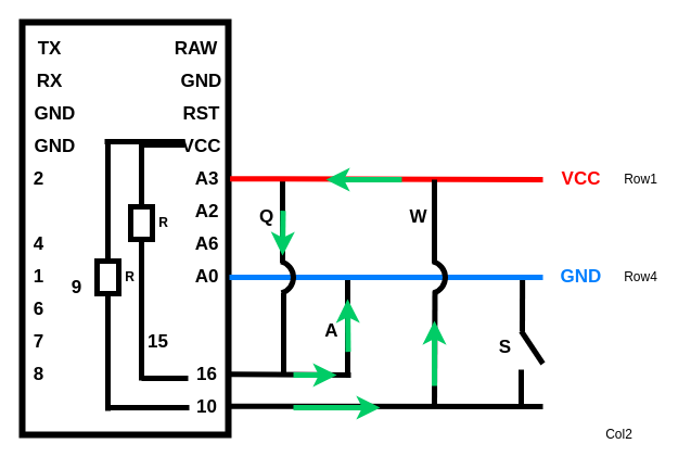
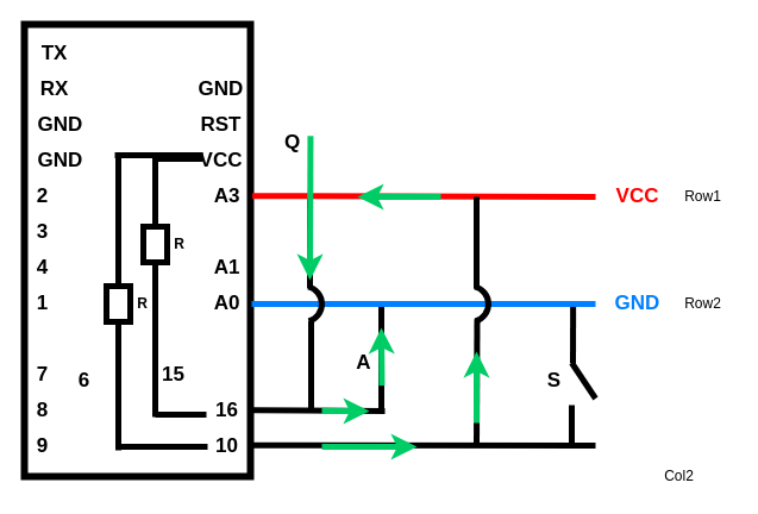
  <mxCell id="0" />
  <mxCell id="1" parent="0" />
  <mxCell id="2" value="" style="rounded=0;whiteSpace=wrap;html=1;strokeWidth=6;fontStyle=1;fontSize=17;" vertex="1" parent="1"><mxGeometry x="20" y="20" width="190" height="380" as="geometry" /></mxCell>
  <mxCell id="3" value="10&lt;br style=&quot;font-size: 17px;&quot;&gt;" style="text;html=1;align=center;verticalAlign=middle;resizable=0;points=[];autosize=1;fontStyle=1;fontSize=17;" vertex="1" parent="1"><mxGeometry x="175" y="360" width="30" height="30" as="geometry" /></mxCell>
  <mxCell id="4" value="16" style="text;html=1;align=center;verticalAlign=middle;resizable=0;points=[];autosize=1;fontStyle=1;fontSize=17;" vertex="1" parent="1"><mxGeometry x="175" y="330" width="30" height="30" as="geometry" /></mxCell>
  <mxCell id="5" value="15" style="text;html=1;align=center;verticalAlign=middle;resizable=0;points=[];autosize=1;fontStyle=1;fontSize=17;" vertex="1" parent="1"><mxGeometry x="130" y="300" width="30" height="30" as="geometry" /></mxCell>
  <mxCell id="6" value="A0" style="text;html=1;align=center;verticalAlign=middle;resizable=0;points=[];autosize=1;fontStyle=1;fontSize=17;" vertex="1" parent="1"><mxGeometry x="170" y="240" width="40" height="30" as="geometry" /></mxCell>
- <mxCell id="7" value="A6" style="text;html=1;align=center;verticalAlign=middle;resizable=0;points=[];autosize=1;fontStyle=1;fontSize=17;" vertex="1" parent="1"><mxGeometry x="170" y="210" width="40" height="30" as="geometry" /></mxCell>
- <mxCell id="8" value="A2" style="text;html=1;align=center;verticalAlign=middle;resizable=0;points=[];autosize=1;fontStyle=1;fontSize=17;" vertex="1" parent="1"><mxGeometry x="170" y="180" width="40" height="30" as="geometry" /></mxCell>
+ <mxCell id="7" value="A1" style="text;html=1;align=center;verticalAlign=middle;resizable=0;points=[];autosize=1;fontStyle=1;fontSize=17;" vertex="1" parent="1"><mxGeometry x="170" y="210" width="40" height="30" as="geometry" /></mxCell>
  <mxCell id="9" value="A3" style="text;html=1;align=center;verticalAlign=middle;resizable=0;points=[];autosize=1;fontStyle=1;fontSize=17;" vertex="1" parent="1"><mxGeometry x="170" y="150" width="40" height="30" as="geometry" /></mxCell>
  <mxCell id="10" value="VCC" style="text;html=1;align=center;verticalAlign=middle;resizable=0;points=[];autosize=1;fontStyle=1;fontSize=17;" vertex="1" parent="1"><mxGeometry x="160" y="120" width="50" height="30" as="geometry" /></mxCell>
  <mxCell id="11" value="RST" style="text;html=1;align=center;verticalAlign=middle;resizable=0;points=[];autosize=1;fontStyle=1;fontSize=17;" vertex="1" parent="1"><mxGeometry x="160" y="90" width="50" height="30" as="geometry" /></mxCell>
  <mxCell id="12" value="GND" style="text;html=1;align=center;verticalAlign=middle;resizable=0;points=[];autosize=1;fontStyle=1;fontSize=17;" vertex="1" parent="1"><mxGeometry x="160" y="60" width="50" height="30" as="geometry" /></mxCell>
- <mxCell id="13" value="RAW" style="text;html=1;align=center;verticalAlign=middle;resizable=0;points=[];autosize=1;fontStyle=1;fontSize=17;" vertex="1" parent="1"><mxGeometry x="150" y="30" width="60" height="30" as="geometry" /></mxCell>
  <mxCell id="14" value="" style="endArrow=none;html=1;strokeWidth=5;" edge="1" parent="1" source="29"><mxGeometry width="50" height="50" relative="1" as="geometry"><mxPoint x="130" y="229" as="sourcePoint" /><mxPoint x="130" y="131" as="targetPoint" /></mxGeometry></mxCell>
- <mxCell id="15" value="9" style="text;html=1;align=center;verticalAlign=middle;resizable=0;points=[];autosize=1;fontStyle=1;fontSize=17;" vertex="1" parent="1"><mxGeometry x="60" y="250" width="20" height="30" as="geometry" /></mxCell>
+ <mxCell id="15" value="9" style="text;html=1;align=center;verticalAlign=middle;resizable=0;points=[];autosize=1;fontStyle=1;fontSize=17;" vertex="1" parent="1"><mxGeometry x="25" y="360" width="20" height="30" as="geometry" /></mxCell>
  <mxCell id="16" value="8" style="text;html=1;align=center;verticalAlign=middle;resizable=0;points=[];autosize=1;fontStyle=1;fontSize=17;" vertex="1" parent="1"><mxGeometry x="25" y="330" width="20" height="30" as="geometry" /></mxCell>
  <mxCell id="17" value="7" style="text;html=1;align=center;verticalAlign=middle;resizable=0;points=[];autosize=1;fontStyle=1;fontSize=17;" vertex="1" parent="1"><mxGeometry x="25" y="300" width="20" height="30" as="geometry" /></mxCell>
- <mxCell id="18" value="6" style="text;html=1;align=center;verticalAlign=middle;resizable=0;points=[];autosize=1;fontStyle=1;fontSize=17;" vertex="1" parent="1"><mxGeometry x="25" y="270" width="20" height="30" as="geometry" /></mxCell>
+ <mxCell id="18" value="6" style="text;html=1;align=center;verticalAlign=middle;resizable=0;points=[];autosize=1;fontStyle=1;fontSize=17;" vertex="1" parent="1"><mxGeometry x="60" y="305" width="20" height="30" as="geometry" /></mxCell>
  <mxCell id="19" value="1" style="text;html=1;align=center;verticalAlign=middle;resizable=0;points=[];autosize=1;fontStyle=1;fontSize=17;" vertex="1" parent="1"><mxGeometry x="25" y="240" width="20" height="30" as="geometry" /></mxCell>
  <mxCell id="20" value="4" style="text;html=1;align=center;verticalAlign=middle;resizable=0;points=[];autosize=1;fontStyle=1;fontSize=17;" vertex="1" parent="1"><mxGeometry x="25" y="210" width="20" height="30" as="geometry" /></mxCell>
+ <mxCell id="21" value="3" style="text;html=1;align=center;verticalAlign=middle;resizable=0;points=[];autosize=1;fontStyle=1;fontSize=17;" vertex="1" parent="1"><mxGeometry x="25" y="180" width="20" height="30" as="geometry" /></mxCell>
  <mxCell id="22" value="2" style="text;html=1;align=center;verticalAlign=middle;resizable=0;points=[];autosize=1;fontStyle=1;fontSize=17;" vertex="1" parent="1"><mxGeometry x="25" y="150" width="20" height="30" as="geometry" /></mxCell>
  <mxCell id="23" value="GND" style="text;html=1;align=center;verticalAlign=middle;resizable=0;points=[];autosize=1;fontStyle=1;fontSize=17;" vertex="1" parent="1"><mxGeometry x="25" y="120" width="50" height="30" as="geometry" /></mxCell>
  <mxCell id="24" value="GND" style="text;html=1;align=center;verticalAlign=middle;resizable=0;points=[];autosize=1;fontStyle=1;fontSize=17;" vertex="1" parent="1"><mxGeometry x="25" y="90" width="50" height="30" as="geometry" /></mxCell>
  <mxCell id="25" value="RX" style="text;html=1;align=center;verticalAlign=middle;resizable=0;points=[];autosize=1;fontStyle=1;fontSize=17;" vertex="1" parent="1"><mxGeometry x="25" y="60" width="40" height="30" as="geometry" /></mxCell>
  <mxCell id="26" value="TX" style="text;html=1;align=center;verticalAlign=middle;resizable=0;points=[];autosize=1;fontStyle=1;fontSize=17;" vertex="1" parent="1"><mxGeometry x="25" y="30" width="40" height="30" as="geometry" /></mxCell>
  <mxCell id="27" value="R" style="text;html=1;align=center;verticalAlign=middle;resizable=0;points=[];autosize=1;strokeWidth=5;fontStyle=1" vertex="1" parent="1"><mxGeometry x="140" y="195" width="20" height="20" as="geometry" /></mxCell>
  <mxCell id="28" value="" style="endArrow=none;html=1;fontSize=17;strokeWidth=5;" edge="1" parent="1"><mxGeometry width="50" height="50" relative="1" as="geometry"><mxPoint x="170" y="133" as="sourcePoint" /><mxPoint x="130" y="133" as="targetPoint" /></mxGeometry></mxCell>
  <mxCell id="29" value="" style="rounded=0;whiteSpace=wrap;html=1;strokeWidth=5;" vertex="1" parent="1"><mxGeometry x="120" y="190" width="20" height="30" as="geometry" /></mxCell>
  <mxCell id="30" value="" style="endArrow=none;html=1;strokeWidth=5;" edge="1" parent="1" source="31"><mxGeometry width="50" height="50" relative="1" as="geometry"><mxPoint x="99" y="229.5" as="sourcePoint" /><mxPoint x="99" y="131.5" as="targetPoint" /></mxGeometry></mxCell>
  <mxCell id="31" value="" style="rounded=0;whiteSpace=wrap;html=1;strokeWidth=5;" vertex="1" parent="1"><mxGeometry x="89" y="240" width="20" height="30" as="geometry" /></mxCell>
  <mxCell id="32" value="" style="endArrow=none;html=1;strokeWidth=5;entryX=0.2;entryY=0.333;entryDx=0;entryDy=0;entryPerimeter=0;" edge="1" parent="1" target="10"><mxGeometry width="50" height="50" relative="1" as="geometry"><mxPoint x="96" y="130" as="sourcePoint" /><mxPoint x="160" y="130" as="targetPoint" /></mxGeometry></mxCell>
  <mxCell id="33" value="" style="endArrow=none;html=1;strokeWidth=5;exitX=1.011;exitY=0.931;exitDx=0;exitDy=0;exitPerimeter=0;" edge="1" parent="1" source="2"><mxGeometry width="50" height="50" relative="1" as="geometry"><mxPoint x="212" y="380" as="sourcePoint" /><mxPoint x="500" y="374" as="targetPoint" /></mxGeometry></mxCell>
  <mxCell id="34" value="" style="endArrow=none;html=1;strokeWidth=5;" edge="1" parent="1"><mxGeometry width="50" height="50" relative="1" as="geometry"><mxPoint x="260" y="241.5" as="sourcePoint" /><mxPoint x="260" y="165" as="targetPoint" /></mxGeometry></mxCell>
  <mxCell id="35" value="" style="endArrow=none;html=1;strokeWidth=5;entryX=0.5;entryY=1;entryDx=0;entryDy=0;" edge="1" parent="1" target="31"><mxGeometry width="50" height="50" relative="1" as="geometry"><mxPoint x="99" y="378" as="sourcePoint" /><mxPoint x="120" y="230" as="targetPoint" /></mxGeometry></mxCell>
  <mxCell id="36" value="" style="endArrow=none;html=1;strokeWidth=5;" edge="1" parent="1"><mxGeometry width="50" height="50" relative="1" as="geometry"><mxPoint x="100" y="375" as="sourcePoint" /><mxPoint x="174" y="375" as="targetPoint" /></mxGeometry></mxCell>
  <mxCell id="37" value="" style="endArrow=none;html=1;strokeWidth=5;" edge="1" parent="1"><mxGeometry width="50" height="50" relative="1" as="geometry"><mxPoint x="261" y="345" as="sourcePoint" /><mxPoint x="261" y="269.5" as="targetPoint" /></mxGeometry></mxCell>
  <mxCell id="38" value="" style="endArrow=none;html=1;strokeWidth=5;" edge="1" parent="1"><mxGeometry width="50" height="50" relative="1" as="geometry"><mxPoint x="320" y="345" as="sourcePoint" /><mxPoint x="320" y="255" as="targetPoint" /></mxGeometry></mxCell>
  <mxCell id="39" value="" style="endArrow=none;html=1;strokeWidth=5;" edge="1" parent="1"><mxGeometry width="50" height="50" relative="1" as="geometry"><mxPoint x="500" y="334.5" as="sourcePoint" /><mxPoint x="480" y="304.5" as="targetPoint" /></mxGeometry></mxCell>
  <mxCell id="40" value="" style="endArrow=none;html=1;strokeWidth=5;exitX=1.039;exitY=0.471;exitDx=0;exitDy=0;exitPerimeter=0;strokeColor=#FF0000;" edge="1" parent="1" source="9"><mxGeometry width="50" height="50" relative="1" as="geometry"><mxPoint x="340" y="165.32" as="sourcePoint" /><mxPoint x="500" y="165" as="targetPoint" /></mxGeometry></mxCell>
  <mxCell id="41" value="" style="endArrow=none;html=1;strokeWidth=5;" edge="1" parent="1"><mxGeometry width="50" height="50" relative="1" as="geometry"><mxPoint x="480" y="375" as="sourcePoint" /><mxPoint x="480" y="340" as="targetPoint" /></mxGeometry></mxCell>
  <mxCell id="42" value="" style="endArrow=none;html=1;strokeWidth=5;entryX=0.317;entryY=0.071;entryDx=0;entryDy=0;entryPerimeter=0;" edge="1" parent="1" target="55"><mxGeometry width="50" height="50" relative="1" as="geometry"><mxPoint x="400" y="374.5" as="sourcePoint" /><mxPoint x="400" y="351.5" as="targetPoint" /></mxGeometry></mxCell>
  <mxCell id="43" value="" style="endArrow=none;html=1;strokeWidth=5;" edge="1" parent="1"><mxGeometry width="50" height="50" relative="1" as="geometry"><mxPoint x="481" y="305" as="sourcePoint" /><mxPoint x="481.16" y="255" as="targetPoint" /></mxGeometry></mxCell>
  <mxCell id="44" value="GND" style="text;html=1;align=center;verticalAlign=middle;resizable=0;points=[];autosize=1;fontStyle=1;fontSize=17;fontColor=#007FFF;" vertex="1" parent="1"><mxGeometry x="510" y="240" width="50" height="30" as="geometry" /></mxCell>
  <mxCell id="45" value="VCC" style="text;html=1;align=center;verticalAlign=middle;resizable=0;points=[];autosize=1;fontStyle=1;fontSize=17;fontColor=#FF0000;" vertex="1" parent="1"><mxGeometry x="510" y="150" width="50" height="30" as="geometry" /></mxCell>
- <mxCell id="46" value="Q" style="text;html=1;align=center;verticalAlign=middle;resizable=0;points=[];autosize=1;fontStyle=1;fontSize=17;" vertex="1" parent="1"><mxGeometry x="230" y="185" width="30" height="30" as="geometry" /></mxCell>
- <mxCell id="47" value="W" style="text;html=1;align=center;verticalAlign=middle;resizable=0;points=[];autosize=1;fontStyle=1;fontSize=17;" vertex="1" parent="1"><mxGeometry x="370" y="185" width="30" height="30" as="geometry" /></mxCell>
+ <mxCell id="46" value="Q" style="text;html=1;align=center;verticalAlign=middle;resizable=0;points=[];autosize=1;fontStyle=1;fontSize=17;" vertex="1" parent="1"><mxGeometry x="230" y="105" width="30" height="30" as="geometry" /></mxCell>
  <mxCell id="48" value="S" style="text;html=1;align=center;verticalAlign=middle;resizable=0;points=[];autosize=1;fontStyle=1;fontSize=17;" vertex="1" parent="1"><mxGeometry x="450" y="305" width="30" height="30" as="geometry" /></mxCell>
  <mxCell id="49" value="A" style="text;html=1;align=center;verticalAlign=middle;resizable=0;points=[];autosize=1;fontStyle=1;fontSize=17;" vertex="1" parent="1"><mxGeometry x="290" y="290" width="30" height="30" as="geometry" /></mxCell>
  <mxCell id="50" value="" style="endArrow=none;html=1;strokeWidth=5;exitX=0.5;exitY=1;exitDx=0;exitDy=0;" edge="1" parent="1" source="29"><mxGeometry width="50" height="50" relative="1" as="geometry"><mxPoint x="330" y="235" as="sourcePoint" /><mxPoint x="130" y="350" as="targetPoint" /></mxGeometry></mxCell>
  <mxCell id="51" value="" style="endArrow=none;html=1;strokeColor=#000000;strokeWidth=5;fontColor=#000000;entryX=-0.067;entryY=0.6;entryDx=0;entryDy=0;entryPerimeter=0;" edge="1" parent="1" target="4"><mxGeometry width="50" height="50" relative="1" as="geometry"><mxPoint x="130" y="348" as="sourcePoint" /><mxPoint x="380" y="185" as="targetPoint" /></mxGeometry></mxCell>
  <mxCell id="52" value="" style="endArrow=none;html=1;strokeColor=#000000;strokeWidth=5;fontColor=#000000;exitX=1.013;exitY=0.853;exitDx=0;exitDy=0;exitPerimeter=0;" edge="1" parent="1" source="2"><mxGeometry width="50" height="50" relative="1" as="geometry"><mxPoint x="210" y="285" as="sourcePoint" /><mxPoint x="323" y="345" as="targetPoint" /></mxGeometry></mxCell>
  <mxCell id="53" value="" style="endArrow=none;html=1;strokeWidth=5;strokeColor=#007FFF;" edge="1" parent="1"><mxGeometry width="50" height="50" relative="1" as="geometry"><mxPoint x="211" y="255" as="sourcePoint" /><mxPoint x="500" y="255" as="targetPoint" /></mxGeometry></mxCell>
  <mxCell id="54" value="" style="verticalLabelPosition=bottom;verticalAlign=top;html=1;shape=mxgraph.basic.arc;startAngle=0.536;endAngle=0.958;strokeWidth=5;fillColor=#ffffff;gradientColor=#ffffff;direction=west;" vertex="1" parent="1"><mxGeometry x="240" y="240" width="30" height="30" as="geometry" /></mxCell>
  <mxCell id="55" value="" style="verticalLabelPosition=bottom;verticalAlign=top;html=1;shape=mxgraph.basic.arc;startAngle=0.536;endAngle=0.958;strokeWidth=5;fillColor=#ffffff;gradientColor=#ffffff;direction=west;" vertex="1" parent="1"><mxGeometry x="380" y="240" width="30" height="30" as="geometry" /></mxCell>
  <mxCell id="56" value="" style="endArrow=none;html=1;strokeColor=#000000;strokeWidth=5;fontColor=#000000;" edge="1" parent="1"><mxGeometry width="50" height="50" relative="1" as="geometry"><mxPoint x="400" y="242" as="sourcePoint" /><mxPoint x="400" y="165" as="targetPoint" /></mxGeometry></mxCell>
  <mxCell id="57" value="Row1" style="text;html=1;align=center;verticalAlign=middle;resizable=0;points=[];autosize=1;fontColor=#000000;" vertex="1" parent="1"><mxGeometry x="565" y="155" width="50" height="20" as="geometry" /></mxCell>
- <mxCell id="58" value="Row4" style="text;html=1;align=center;verticalAlign=middle;resizable=0;points=[];autosize=1;fontColor=#000000;" vertex="1" parent="1"><mxGeometry x="565" y="245" width="50" height="20" as="geometry" /></mxCell>
+ <mxCell id="58" value="Row2" style="text;html=1;align=center;verticalAlign=middle;resizable=0;points=[];autosize=1;fontColor=#000000;" vertex="1" parent="1"><mxGeometry x="565" y="245" width="50" height="20" as="geometry" /></mxCell>
  <mxCell id="59" value="Col2" style="text;html=1;align=center;verticalAlign=middle;resizable=0;points=[];autosize=1;fontColor=#000000;" vertex="1" parent="1"><mxGeometry x="550" y="390" width="40" height="20" as="geometry" /></mxCell>
  <mxCell id="60" value="R" style="text;html=1;align=center;verticalAlign=middle;resizable=0;points=[];autosize=1;strokeWidth=5;fontStyle=1" vertex="1" parent="1"><mxGeometry x="109" y="245" width="20" height="20" as="geometry" /></mxCell>
  <mxCell id="61" value="" style="endArrow=classic;html=1;strokeWidth=5;strokeColor=#00CC66;" edge="1" parent="1"><mxGeometry width="50" height="50" relative="1" as="geometry"><mxPoint x="270" y="375" as="sourcePoint" /><mxPoint x="350" y="375" as="targetPoint" /></mxGeometry></mxCell>
  <mxCell id="62" value="" style="endArrow=classic;html=1;strokeWidth=5;strokeColor=#00CC66;" edge="1" parent="1"><mxGeometry width="50" height="50" relative="1" as="geometry"><mxPoint x="400" y="355" as="sourcePoint" /><mxPoint x="400" y="295" as="targetPoint" /></mxGeometry></mxCell>
  <mxCell id="63" value="" style="endArrow=classic;html=1;strokeWidth=5;strokeColor=#00CC66;" edge="1" parent="1"><mxGeometry width="50" height="50" relative="1" as="geometry"><mxPoint x="370" y="165" as="sourcePoint" /><mxPoint x="300" y="165" as="targetPoint" /></mxGeometry></mxCell>
  <mxCell id="64" value="" style="endArrow=classic;html=1;strokeWidth=5;strokeColor=#00CC66;exitX=1.015;exitY=0.288;exitDx=0;exitDy=0;exitPerimeter=0;" edge="1" parent="1" source="46"><mxGeometry width="50" height="50" relative="1" as="geometry"><mxPoint x="380" y="175" as="sourcePoint" /><mxPoint x="260" y="235" as="targetPoint" /></mxGeometry></mxCell>
  <mxCell id="65" value="" style="endArrow=classic;html=1;strokeWidth=5;strokeColor=#00CC66;" edge="1" parent="1"><mxGeometry width="50" height="50" relative="1" as="geometry"><mxPoint x="270" y="345" as="sourcePoint" /><mxPoint x="310" y="345" as="targetPoint" /></mxGeometry></mxCell>
  <mxCell id="66" value="" style="endArrow=classic;html=1;strokeWidth=5;strokeColor=#00CC66;exitX=1.015;exitY=1.121;exitDx=0;exitDy=0;exitPerimeter=0;" edge="1" parent="1" source="49"><mxGeometry width="50" height="50" relative="1" as="geometry"><mxPoint x="380" y="175" as="sourcePoint" /><mxPoint x="320" y="275" as="targetPoint" /></mxGeometry></mxCell>
